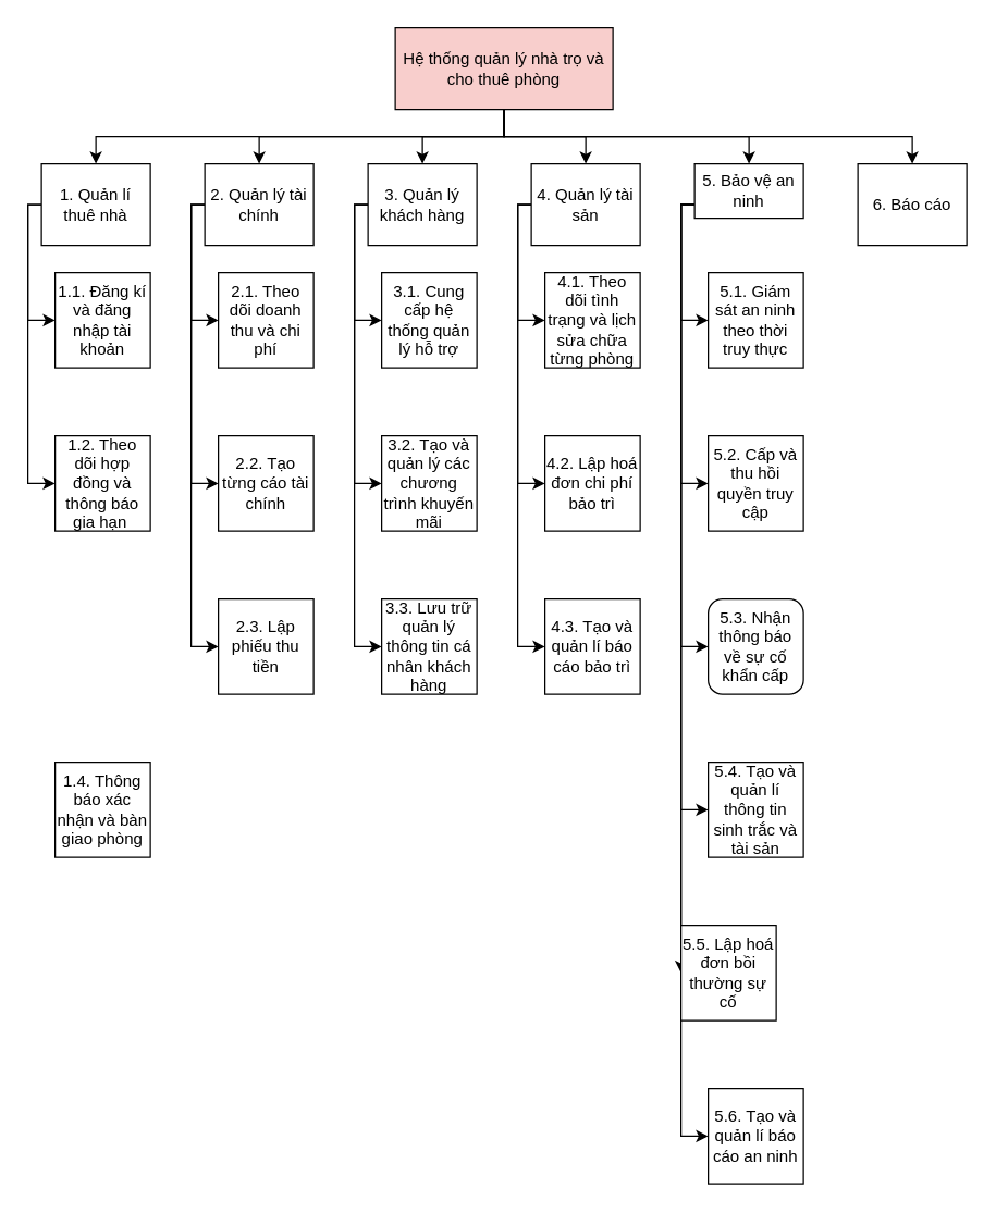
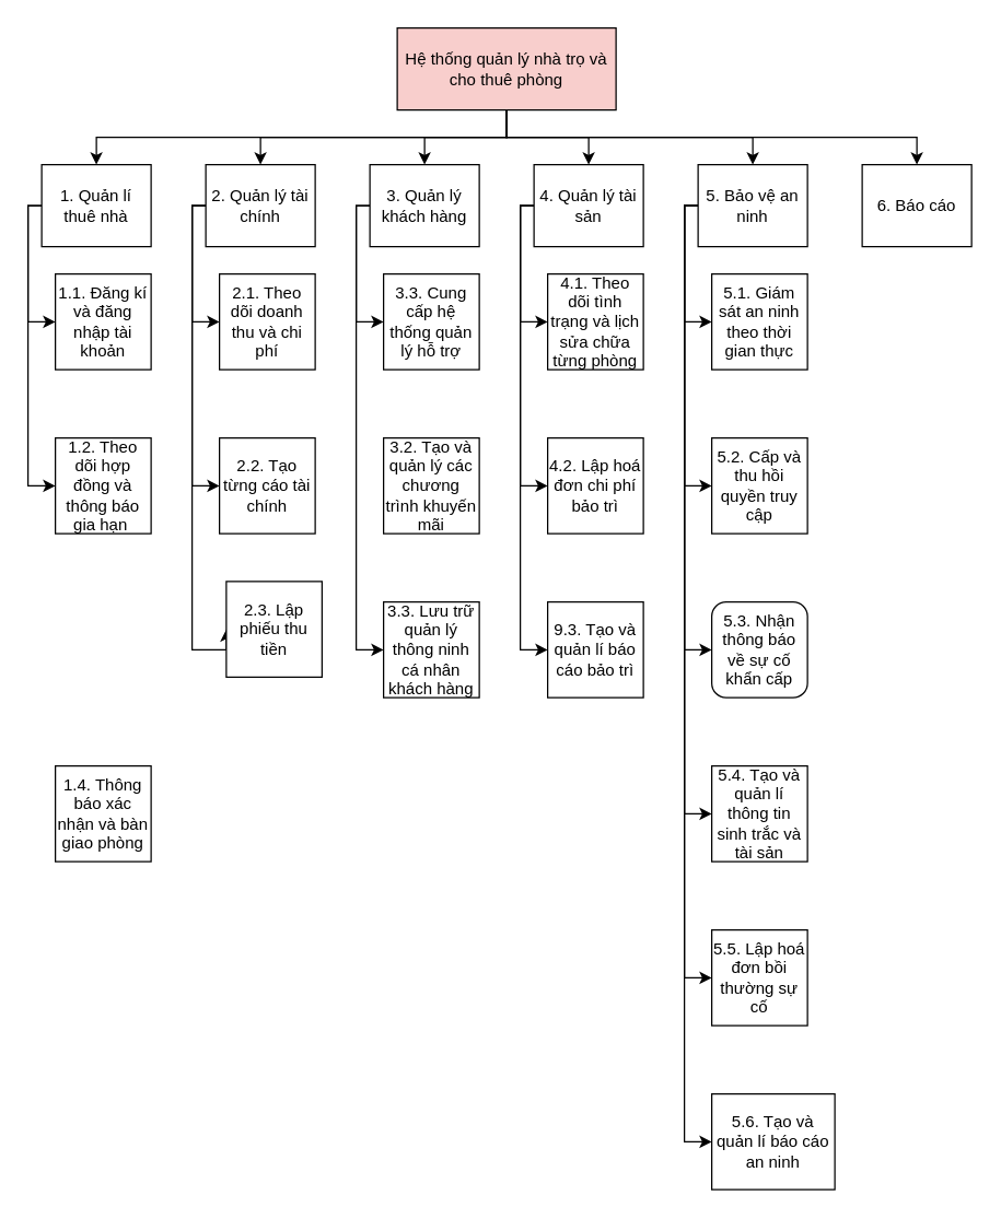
  <mxCell id="0" />
  <mxCell id="1" parent="0" />
  <mxCell id="2" style="edgeStyle=orthogonalEdgeStyle;rounded=0;orthogonalLoop=1;jettySize=auto;html=1;entryX=0.5;entryY=0;entryDx=0;entryDy=0;" parent="1" source="8" target="26" edge="1"><mxGeometry relative="1" as="geometry"><Array as="points"><mxPoint x="370" y="100" /><mxPoint x="70" y="100" /></Array></mxGeometry></mxCell>
  <mxCell id="3" style="edgeStyle=orthogonalEdgeStyle;rounded=0;orthogonalLoop=1;jettySize=auto;html=1;entryX=0.5;entryY=0;entryDx=0;entryDy=0;" parent="1" source="8" target="16" edge="1"><mxGeometry relative="1" as="geometry"><Array as="points"><mxPoint x="370" y="100" /><mxPoint x="190" y="100" /></Array></mxGeometry></mxCell>
  <mxCell id="4" style="edgeStyle=orthogonalEdgeStyle;rounded=0;orthogonalLoop=1;jettySize=auto;html=1;entryX=0.5;entryY=0;entryDx=0;entryDy=0;" parent="1" source="8" target="12" edge="1"><mxGeometry relative="1" as="geometry" /></mxCell>
  <mxCell id="5" style="edgeStyle=orthogonalEdgeStyle;rounded=0;orthogonalLoop=1;jettySize=auto;html=1;entryX=0.5;entryY=0;entryDx=0;entryDy=0;" parent="1" source="8" target="31" edge="1"><mxGeometry relative="1" as="geometry" /></mxCell>
  <mxCell id="6" style="edgeStyle=orthogonalEdgeStyle;rounded=0;orthogonalLoop=1;jettySize=auto;html=1;entryX=0.5;entryY=0;entryDx=0;entryDy=0;" parent="1" source="8" target="23" edge="1"><mxGeometry relative="1" as="geometry"><Array as="points"><mxPoint x="370" y="100" /><mxPoint x="550" y="100" /></Array></mxGeometry></mxCell>
  <mxCell id="7" style="edgeStyle=orthogonalEdgeStyle;rounded=0;orthogonalLoop=1;jettySize=auto;html=1;" parent="1" source="8" target="27" edge="1"><mxGeometry relative="1" as="geometry"><Array as="points"><mxPoint x="370" y="100" /><mxPoint x="670" y="100" /></Array></mxGeometry></mxCell>
  <mxCell id="8" value="Hệ thống quản lý nhà trọ và cho thuê phòng" style="rounded=0;whiteSpace=wrap;html=1;fillColor=#f8cecc;" parent="1" vertex="1"><mxGeometry x="290" y="20" width="160" height="60" as="geometry" /></mxCell>
  <mxCell id="9" style="edgeStyle=orthogonalEdgeStyle;rounded=0;orthogonalLoop=1;jettySize=auto;html=1;entryX=0;entryY=0.5;entryDx=0;entryDy=0;" parent="1" source="12" target="40" edge="1"><mxGeometry relative="1" as="geometry"><Array as="points"><mxPoint x="260" y="150" /><mxPoint x="260" y="235" /></Array></mxGeometry></mxCell>
- <mxCell id="10" style="edgeStyle=orthogonalEdgeStyle;rounded=0;orthogonalLoop=1;jettySize=auto;html=1;entryX=0;entryY=0.5;entryDx=0;entryDy=0;" parent="1" source="12" target="39" edge="1"><mxGeometry relative="1" as="geometry"><Array as="points"><mxPoint x="260" y="150" /><mxPoint x="260" y="355" /></Array></mxGeometry></mxCell>
  <mxCell id="11" style="edgeStyle=orthogonalEdgeStyle;rounded=0;orthogonalLoop=1;jettySize=auto;html=1;entryX=0;entryY=0.5;entryDx=0;entryDy=0;" parent="1" source="12" target="38" edge="1"><mxGeometry relative="1" as="geometry"><Array as="points"><mxPoint x="260" y="150" /><mxPoint x="260" y="475" /></Array></mxGeometry></mxCell>
  <mxCell id="12" value="3. Quản lý khách hàng" style="rounded=0;whiteSpace=wrap;html=1;" parent="1" vertex="1"><mxGeometry x="270" y="120" width="80" height="60" as="geometry" /></mxCell>
  <mxCell id="13" style="edgeStyle=orthogonalEdgeStyle;rounded=0;orthogonalLoop=1;jettySize=auto;html=1;entryX=0;entryY=0.5;entryDx=0;entryDy=0;" parent="1" source="16" target="37" edge="1"><mxGeometry relative="1" as="geometry"><Array as="points"><mxPoint x="140" y="150" /><mxPoint x="140" y="235" /></Array></mxGeometry></mxCell>
  <mxCell id="14" style="edgeStyle=orthogonalEdgeStyle;rounded=0;orthogonalLoop=1;jettySize=auto;html=1;entryX=0;entryY=0.5;entryDx=0;entryDy=0;" parent="1" source="16" target="36" edge="1"><mxGeometry relative="1" as="geometry"><Array as="points"><mxPoint x="140" y="150" /><mxPoint x="140" y="355" /></Array></mxGeometry></mxCell>
  <mxCell id="15" style="edgeStyle=orthogonalEdgeStyle;rounded=0;orthogonalLoop=1;jettySize=auto;html=1;entryX=0;entryY=0.5;entryDx=0;entryDy=0;" parent="1" source="16" target="35" edge="1"><mxGeometry relative="1" as="geometry"><Array as="points"><mxPoint x="140" y="150" /><mxPoint x="140" y="475" /></Array></mxGeometry></mxCell>
  <mxCell id="16" value="2. Quản lý tài chính" style="rounded=0;whiteSpace=wrap;html=1;" parent="1" vertex="1"><mxGeometry x="150" y="120" width="80" height="60" as="geometry" /></mxCell>
  <mxCell id="17" style="edgeStyle=orthogonalEdgeStyle;rounded=0;orthogonalLoop=1;jettySize=auto;html=1;entryX=0;entryY=0.5;entryDx=0;entryDy=0;" parent="1" source="23" target="49" edge="1"><mxGeometry relative="1" as="geometry"><Array as="points"><mxPoint x="500" y="150" /><mxPoint x="500" y="235" /></Array></mxGeometry></mxCell>
  <mxCell id="18" style="edgeStyle=orthogonalEdgeStyle;rounded=0;orthogonalLoop=1;jettySize=auto;html=1;entryX=0;entryY=0.5;entryDx=0;entryDy=0;" parent="1" source="23" target="48" edge="1"><mxGeometry relative="1" as="geometry"><Array as="points"><mxPoint x="500" y="150" /><mxPoint x="500" y="355" /></Array></mxGeometry></mxCell>
  <mxCell id="19" style="edgeStyle=orthogonalEdgeStyle;rounded=0;orthogonalLoop=1;jettySize=auto;html=1;entryX=0;entryY=0.5;entryDx=0;entryDy=0;" parent="1" source="23" target="47" edge="1"><mxGeometry relative="1" as="geometry"><Array as="points"><mxPoint x="500" y="150" /><mxPoint x="500" y="475" /></Array></mxGeometry></mxCell>
  <mxCell id="20" style="edgeStyle=orthogonalEdgeStyle;rounded=0;orthogonalLoop=1;jettySize=auto;html=1;entryX=0;entryY=0.5;entryDx=0;entryDy=0;" parent="1" source="23" target="46" edge="1"><mxGeometry relative="1" as="geometry"><Array as="points"><mxPoint x="500" y="150" /><mxPoint x="500" y="595" /></Array></mxGeometry></mxCell>
  <mxCell id="21" style="edgeStyle=orthogonalEdgeStyle;rounded=0;orthogonalLoop=1;jettySize=auto;html=1;entryX=0;entryY=0.5;entryDx=0;entryDy=0;" parent="1" source="23" target="45" edge="1"><mxGeometry relative="1" as="geometry"><Array as="points"><mxPoint x="500" y="150" /><mxPoint x="500" y="715" /></Array></mxGeometry></mxCell>
  <mxCell id="22" style="edgeStyle=orthogonalEdgeStyle;rounded=0;orthogonalLoop=1;jettySize=auto;html=1;entryX=0;entryY=0.5;entryDx=0;entryDy=0;" parent="1" source="23" target="44" edge="1"><mxGeometry relative="1" as="geometry"><Array as="points"><mxPoint x="500" y="150" /><mxPoint x="500" y="835" /></Array></mxGeometry></mxCell>
- <mxCell id="23" value="5. Bảo vệ an ninh" style="rounded=0;whiteSpace=wrap;html=1;" parent="1" vertex="1"><mxGeometry x="510" y="120" width="80" height="40" as="geometry" /></mxCell>
+ <mxCell id="23" value="5. Bảo vệ an ninh" style="rounded=0;whiteSpace=wrap;html=1;" parent="1" vertex="1"><mxGeometry x="510" y="120" width="80" height="60" as="geometry" /></mxCell>
  <mxCell id="24" style="edgeStyle=orthogonalEdgeStyle;rounded=0;orthogonalLoop=1;jettySize=auto;html=1;entryX=0;entryY=0.5;entryDx=0;entryDy=0;" parent="1" source="26" target="32" edge="1"><mxGeometry relative="1" as="geometry"><Array as="points"><mxPoint x="20" y="150" /><mxPoint x="20" y="235" /></Array></mxGeometry></mxCell>
  <mxCell id="25" style="edgeStyle=orthogonalEdgeStyle;rounded=0;orthogonalLoop=1;jettySize=auto;html=1;entryX=0;entryY=0.5;entryDx=0;entryDy=0;" parent="1" source="26" target="33" edge="1"><mxGeometry relative="1" as="geometry"><Array as="points"><mxPoint x="20" y="150" /><mxPoint x="20" y="355" /></Array></mxGeometry></mxCell>
  <mxCell id="26" value="1. Quản lí thuê nhà" style="rounded=0;whiteSpace=wrap;html=1;" parent="1" vertex="1"><mxGeometry x="30" y="120" width="80" height="60" as="geometry" /></mxCell>
  <mxCell id="27" value="6. Báo cáo" style="rounded=0;whiteSpace=wrap;html=1;" parent="1" vertex="1"><mxGeometry x="630" y="120" width="80" height="60" as="geometry" /></mxCell>
  <mxCell id="28" style="edgeStyle=orthogonalEdgeStyle;rounded=0;orthogonalLoop=1;jettySize=auto;html=1;entryX=0;entryY=0.5;entryDx=0;entryDy=0;" parent="1" source="31" target="43" edge="1"><mxGeometry relative="1" as="geometry"><Array as="points"><mxPoint x="380" y="150" /><mxPoint x="380" y="235" /></Array></mxGeometry></mxCell>
  <mxCell id="29" style="edgeStyle=orthogonalEdgeStyle;rounded=0;orthogonalLoop=1;jettySize=auto;html=1;entryX=0;entryY=0.5;entryDx=0;entryDy=0;" parent="1" source="31" target="42" edge="1"><mxGeometry relative="1" as="geometry"><Array as="points"><mxPoint x="380" y="150" /><mxPoint x="380" y="355" /></Array></mxGeometry></mxCell>
  <mxCell id="30" style="edgeStyle=orthogonalEdgeStyle;rounded=0;orthogonalLoop=1;jettySize=auto;html=1;entryX=0;entryY=0.5;entryDx=0;entryDy=0;" parent="1" source="31" target="41" edge="1"><mxGeometry relative="1" as="geometry"><Array as="points"><mxPoint x="380" y="150" /><mxPoint x="380" y="475" /></Array></mxGeometry></mxCell>
  <mxCell id="31" value="4. Quản lý tài sản" style="rounded=0;whiteSpace=wrap;html=1;" parent="1" vertex="1"><mxGeometry x="390" y="120" width="80" height="60" as="geometry" /></mxCell>
  <mxCell id="32" value="1.1. Đăng kí và đăng nhập tài khoản" style="whiteSpace=wrap;html=1;aspect=fixed;" parent="1" vertex="1"><mxGeometry x="40" y="200" width="70" height="70" as="geometry" /></mxCell>
  <mxCell id="33" value="1.2. Theo dõi hợp đồng và thông báo gia hạn&amp;nbsp;" style="whiteSpace=wrap;html=1;aspect=fixed;" parent="1" vertex="1"><mxGeometry x="40" y="320" width="70" height="70" as="geometry" /></mxCell>
  <mxCell id="34" value="1.4. Thông báo xác nhận và bàn giao phòng" style="whiteSpace=wrap;html=1;aspect=fixed;" parent="1" vertex="1"><mxGeometry x="40" y="560" width="70" height="70" as="geometry" /></mxCell>
- <mxCell id="35" value="2.3. Lập phiếu thu tiền" style="whiteSpace=wrap;html=1;aspect=fixed;" parent="1" vertex="1"><mxGeometry x="160" y="440" width="70" height="70" as="geometry" /></mxCell>
+ <mxCell id="35" value="2.3. Lập phiếu thu tiền" style="whiteSpace=wrap;html=1;aspect=fixed;" parent="1" vertex="1"><mxGeometry x="165" y="425" width="70" height="70" as="geometry" /></mxCell>
  <mxCell id="36" value="2.2. Tạo từng cáo tài chính" style="whiteSpace=wrap;html=1;aspect=fixed;" parent="1" vertex="1"><mxGeometry x="160" y="320" width="70" height="70" as="geometry" /></mxCell>
  <mxCell id="37" value="2.1. Theo dõi doanh thu và chi phí" style="whiteSpace=wrap;html=1;aspect=fixed;" parent="1" vertex="1"><mxGeometry x="160" y="200" width="70" height="70" as="geometry" /></mxCell>
- <mxCell id="38" value="3.3. Lưu trữ quản lý thông tin cá nhân khách hàng" style="whiteSpace=wrap;html=1;aspect=fixed;" parent="1" vertex="1"><mxGeometry x="280" y="440" width="70" height="70" as="geometry" /></mxCell>
+ <mxCell id="38" value="3.3. Lưu trữ quản lý thông ninh cá nhân khách hàng" style="whiteSpace=wrap;html=1;aspect=fixed;" parent="1" vertex="1"><mxGeometry x="280" y="440" width="70" height="70" as="geometry" /></mxCell>
  <mxCell id="39" value="3.2. Tạo và quản lý các chương trình khuyến mãi" style="whiteSpace=wrap;html=1;aspect=fixed;" parent="1" vertex="1"><mxGeometry x="280" y="320" width="70" height="70" as="geometry" /></mxCell>
- <mxCell id="40" value="3.1. Cung cấp hệ thống quản lý hỗ trợ" style="whiteSpace=wrap;html=1;aspect=fixed;" parent="1" vertex="1"><mxGeometry x="280" y="200" width="70" height="70" as="geometry" /></mxCell>
- <mxCell id="41" value="4.3. Tạo và quản lí báo cáo bảo trì" style="whiteSpace=wrap;html=1;aspect=fixed;" parent="1" vertex="1"><mxGeometry x="400" y="440" width="70" height="70" as="geometry" /></mxCell>
+ <mxCell id="40" value="3.3. Cung cấp hệ thống quản lý hỗ trợ" style="whiteSpace=wrap;html=1;aspect=fixed;" parent="1" vertex="1"><mxGeometry x="280" y="200" width="70" height="70" as="geometry" /></mxCell>
+ <mxCell id="41" value="9.3. Tạo và quản lí báo cáo bảo trì" style="whiteSpace=wrap;html=1;aspect=fixed;" parent="1" vertex="1"><mxGeometry x="400" y="440" width="70" height="70" as="geometry" /></mxCell>
  <mxCell id="42" value="4.2. Lập hoá đơn chi phí bảo trì" style="whiteSpace=wrap;html=1;aspect=fixed;" parent="1" vertex="1"><mxGeometry x="400" y="320" width="70" height="70" as="geometry" /></mxCell>
  <mxCell id="43" value="4.1. Theo dõi tình trạng và lịch sửa chữa từng phòng" style="whiteSpace=wrap;html=1;aspect=fixed;" parent="1" vertex="1"><mxGeometry x="400" y="200" width="70" height="70" as="geometry" /></mxCell>
- <mxCell id="44" value="5.6. Tạo và quản lí báo cáo an ninh" style="whiteSpace=wrap;html=1;aspect=fixed;" parent="1" vertex="1"><mxGeometry x="520" y="800" width="70" height="70" as="geometry" /></mxCell>
- <mxCell id="45" value="5.5. Lập hoá đơn bồi thường sự cố" style="whiteSpace=wrap;html=1;aspect=fixed;" parent="1" vertex="1"><mxGeometry x="500" y="680" width="70" height="70" as="geometry" /></mxCell>
+ <mxCell id="44" value="5.6. Tạo và quản lí báo cáo an ninh" style="whiteSpace=wrap;html=1;aspect=fixed;" parent="1" vertex="1"><mxGeometry x="520" y="800" width="90" height="70" as="geometry" /></mxCell>
+ <mxCell id="45" value="5.5. Lập hoá đơn bồi thường sự cố" style="whiteSpace=wrap;html=1;aspect=fixed;" parent="1" vertex="1"><mxGeometry x="520" y="680" width="70" height="70" as="geometry" /></mxCell>
  <mxCell id="46" value="5.4. Tạo và quản lí thông tin sinh trắc và tài sản" style="whiteSpace=wrap;html=1;aspect=fixed;" parent="1" vertex="1"><mxGeometry x="520" y="560" width="70" height="70" as="geometry" /></mxCell>
  <mxCell id="47" value="5.3. Nhận thông báo về sự cố khẩn cấp" style="whiteSpace=wrap;html=1;aspect=fixed;rounded=1;" parent="1" vertex="1"><mxGeometry x="520" y="440" width="70" height="70" as="geometry" /></mxCell>
  <mxCell id="48" value="5.2. Cấp và thu hồi quyền truy cập" style="whiteSpace=wrap;html=1;aspect=fixed;" parent="1" vertex="1"><mxGeometry x="520" y="320" width="70" height="70" as="geometry" /></mxCell>
- <mxCell id="49" value="5.1. Giám sát an ninh theo thời truy thực" style="whiteSpace=wrap;html=1;aspect=fixed;" parent="1" vertex="1"><mxGeometry x="520" y="200" width="70" height="70" as="geometry" /></mxCell>
+ <mxCell id="49" value="5.1. Giám sát an ninh theo thời gian thực" style="whiteSpace=wrap;html=1;aspect=fixed;" parent="1" vertex="1"><mxGeometry x="520" y="200" width="70" height="70" as="geometry" /></mxCell>
